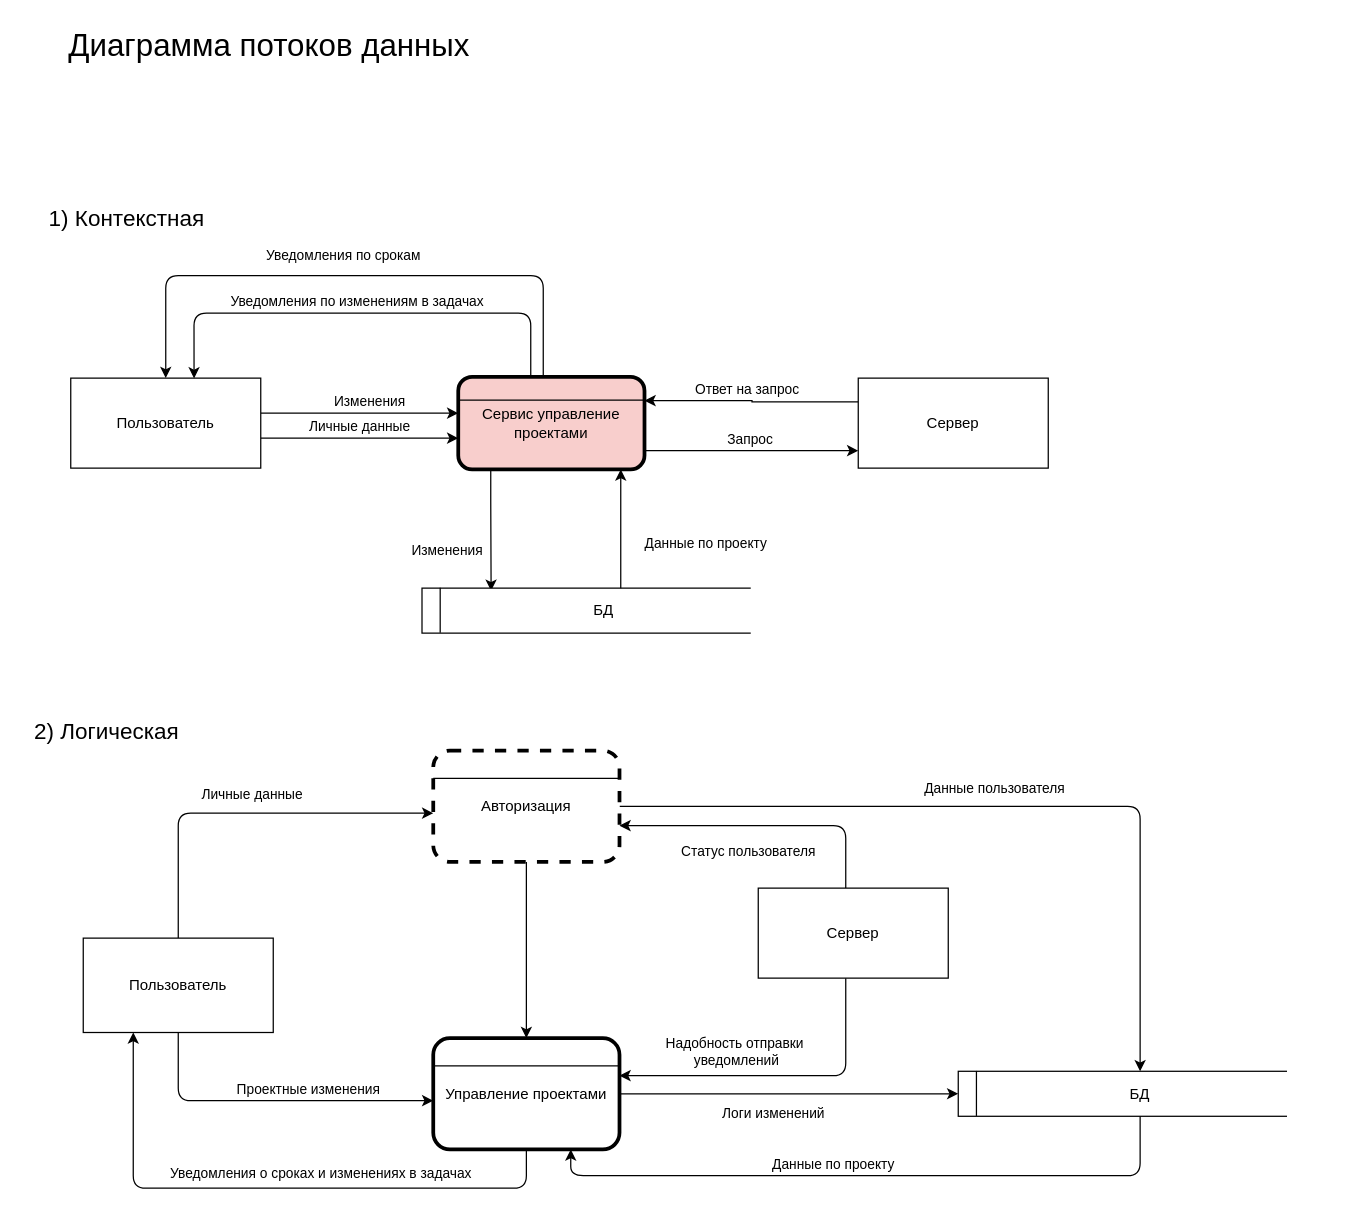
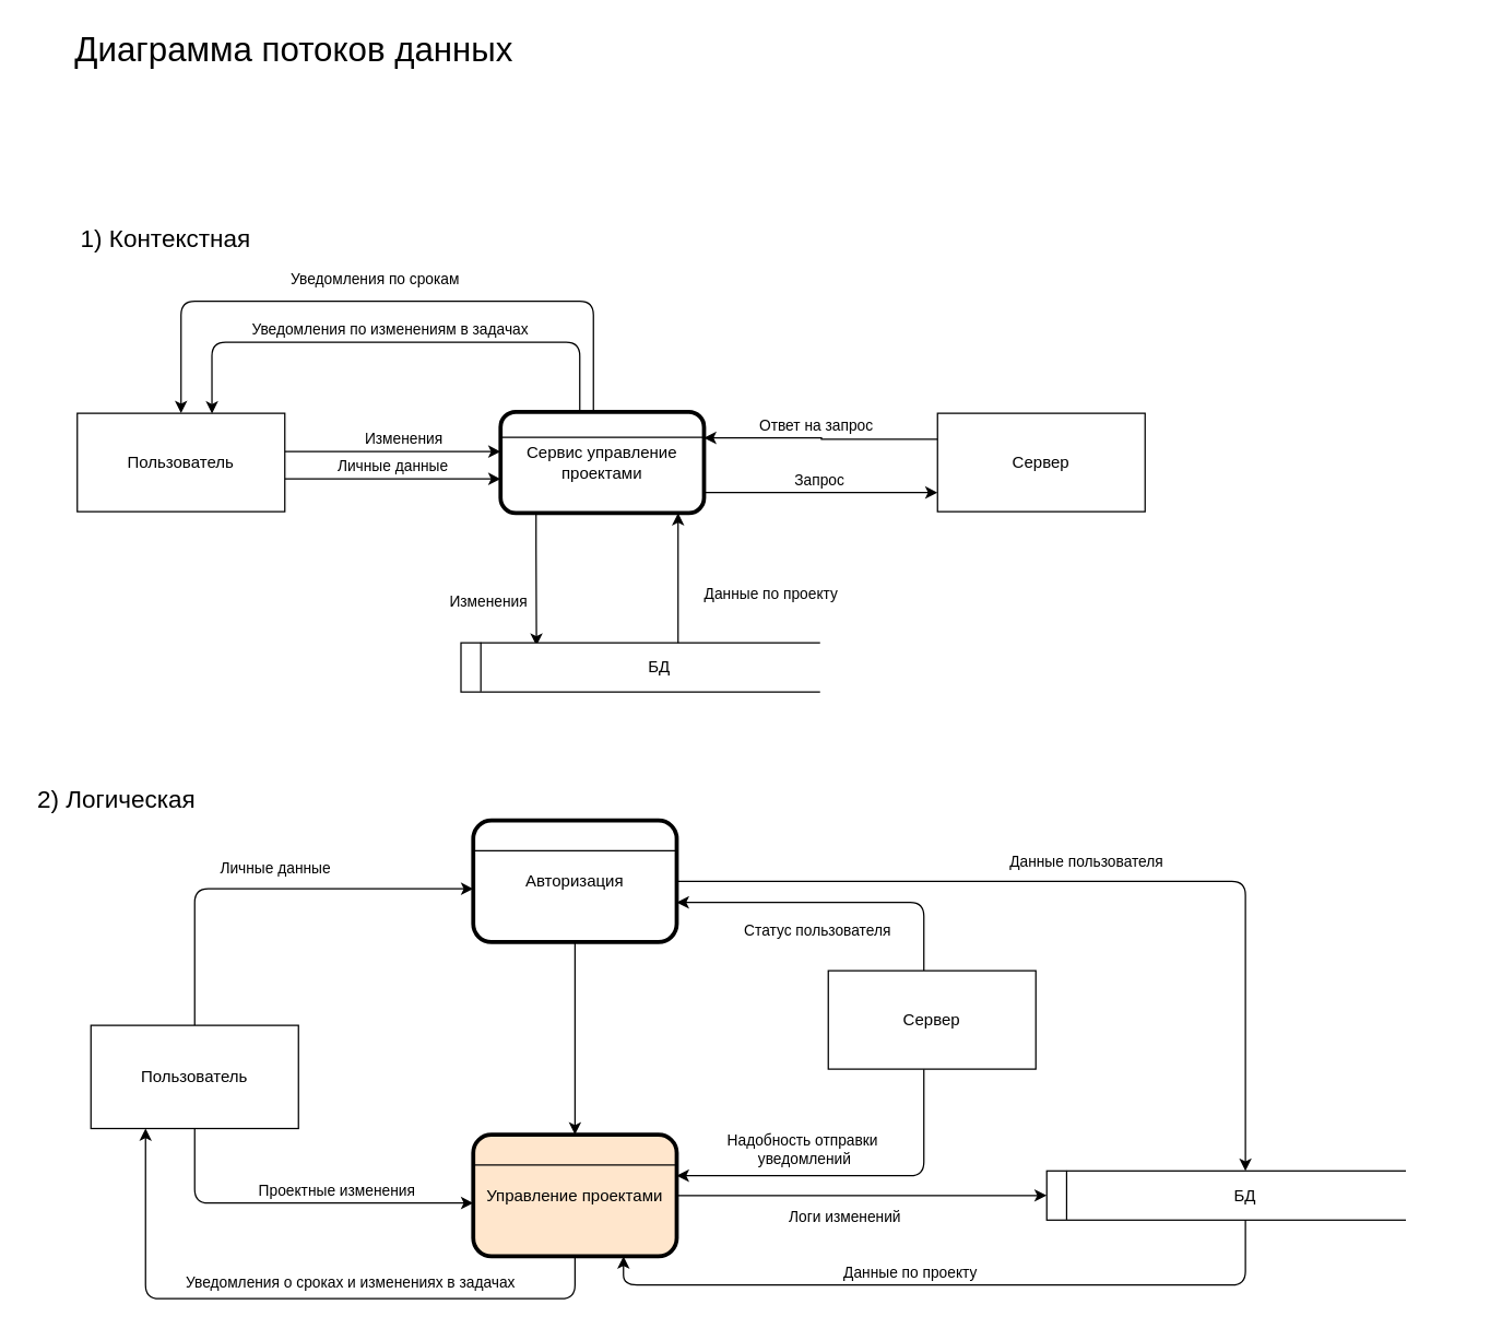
  <mxCell id="0" />
  <mxCell id="1" parent="0" />
  <mxCell id="2" style="edgeStyle=orthogonalEdgeStyle;rounded=1;orthogonalLoop=1;jettySize=auto;html=1;strokeColor=default;curved=0;" edge="1" parent="1" source="7" target="13"><mxGeometry relative="1" as="geometry"><Array as="points"><mxPoint x="434" y="220" /><mxPoint x="132" y="220" /></Array></mxGeometry></mxCell>
  <mxCell id="3" value="Уведомления по срокам" style="edgeLabel;html=1;align=center;verticalAlign=middle;resizable=0;points=[];" vertex="1" connectable="0" parent="2"><mxGeometry x="0.27" relative="1" as="geometry"><mxPoint x="53" y="-17" as="offset" /></mxGeometry></mxCell>
  <mxCell id="4" style="edgeStyle=orthogonalEdgeStyle;rounded=0;orthogonalLoop=1;jettySize=auto;html=1;entryX=0.19;entryY=0.06;entryDx=0;entryDy=0;entryPerimeter=0;" edge="1" parent="1" source="7" target="15"><mxGeometry relative="1" as="geometry"><Array as="points"><mxPoint x="392" y="400" /><mxPoint x="392" y="400" /></Array></mxGeometry></mxCell>
  <mxCell id="5" value="Изменения" style="edgeLabel;html=1;align=center;verticalAlign=middle;resizable=0;points=[];" vertex="1" connectable="0" parent="4"><mxGeometry x="-0.251" relative="1" as="geometry"><mxPoint x="-36" y="29" as="offset" /></mxGeometry></mxCell>
  <mxCell id="6" style="edgeStyle=orthogonalEdgeStyle;rounded=0;orthogonalLoop=1;jettySize=auto;html=1;" edge="1" parent="1" source="7" target="40"><mxGeometry relative="1" as="geometry"><Array as="points"><mxPoint x="596" y="360" /><mxPoint x="596" y="360" /></Array></mxGeometry></mxCell>
- <mxCell id="7" value="Сервис управление проектами" style="rounded=1;whiteSpace=wrap;html=1;strokeWidth=3;fillColor=#f8cecc;" vertex="1" parent="1"><mxGeometry x="366" y="301" width="149" height="74" as="geometry" /></mxCell>
+ <mxCell id="7" value="Сервис управление проектами" style="rounded=1;whiteSpace=wrap;html=1;strokeWidth=3;" vertex="1" parent="1"><mxGeometry x="366" y="301" width="149" height="74" as="geometry" /></mxCell>
  <mxCell id="8" value="" style="endArrow=none;html=1;rounded=0;exitX=0;exitY=0.25;exitDx=0;exitDy=0;entryX=1;entryY=0.25;entryDx=0;entryDy=0;strokeWidth=1;" edge="1" parent="1" source="7" target="7"><mxGeometry width="50" height="50" relative="1" as="geometry"><mxPoint x="13" y="-4" as="sourcePoint" /><mxPoint x="63" y="-54" as="targetPoint" /></mxGeometry></mxCell>
  <mxCell id="9" style="edgeStyle=orthogonalEdgeStyle;rounded=0;orthogonalLoop=1;jettySize=auto;html=1;" edge="1" parent="1" source="13" target="7"><mxGeometry relative="1" as="geometry"><Array as="points"><mxPoint x="286" y="330" /><mxPoint x="286" y="330" /></Array></mxGeometry></mxCell>
  <mxCell id="10" value="Изменения" style="edgeLabel;html=1;align=center;verticalAlign=middle;resizable=0;points=[];" vertex="1" connectable="0" parent="9"><mxGeometry x="-0.242" y="1" relative="1" as="geometry"><mxPoint x="26" y="-9" as="offset" /></mxGeometry></mxCell>
  <mxCell id="11" style="edgeStyle=orthogonalEdgeStyle;rounded=0;orthogonalLoop=1;jettySize=auto;html=1;" edge="1" parent="1" source="13" target="7"><mxGeometry relative="1" as="geometry"><Array as="points"><mxPoint x="286" y="350" /><mxPoint x="286" y="350" /></Array></mxGeometry></mxCell>
  <mxCell id="12" value="Личные данные" style="edgeLabel;html=1;align=center;verticalAlign=middle;resizable=0;points=[];" vertex="1" connectable="0" parent="11"><mxGeometry x="-0.15" relative="1" as="geometry"><mxPoint x="11" y="-10" as="offset" /></mxGeometry></mxCell>
  <mxCell id="13" value="Пользователь" style="rounded=0;whiteSpace=wrap;html=1;" vertex="1" parent="1"><mxGeometry x="56" y="302" width="152" height="72" as="geometry" /></mxCell>
  <mxCell id="14" value="" style="group" vertex="1" connectable="0" parent="1"><mxGeometry x="337" y="461" width="303" height="54" as="geometry" /></mxCell>
  <mxCell id="15" value="БД" style="rounded=0;whiteSpace=wrap;html=1;" vertex="1" parent="14"><mxGeometry y="9" width="291" height="36" as="geometry" /></mxCell>
  <mxCell id="16" value="" style="rounded=0;whiteSpace=wrap;html=1;strokeColor=none;" vertex="1" parent="14"><mxGeometry x="263" width="40" height="54" as="geometry" /></mxCell>
  <mxCell id="17" value="" style="endArrow=none;html=1;rounded=0;exitX=0.05;exitY=-0.008;exitDx=0;exitDy=0;exitPerimeter=0;entryX=0.05;entryY=0.992;entryDx=0;entryDy=0;entryPerimeter=0;" edge="1" parent="14" source="15" target="15"><mxGeometry width="50" height="50" relative="1" as="geometry"><mxPoint x="-6" y="-11" as="sourcePoint" /><mxPoint x="112" y="-154" as="targetPoint" /></mxGeometry></mxCell>
  <mxCell id="18" style="edgeStyle=orthogonalEdgeStyle;shape=connector;curved=0;rounded=1;orthogonalLoop=1;jettySize=auto;html=1;strokeColor=default;align=center;verticalAlign=middle;fontFamily=Helvetica;fontSize=11;fontColor=default;labelBackgroundColor=default;endArrow=classic;" edge="1" parent="1" source="15" target="7"><mxGeometry relative="1" as="geometry"><Array as="points"><mxPoint x="496" y="420" /><mxPoint x="496" y="420" /></Array></mxGeometry></mxCell>
  <mxCell id="19" value="Данные по проекту" style="edgeLabel;html=1;align=center;verticalAlign=middle;resizable=0;points=[];fontFamily=Helvetica;fontSize=11;fontColor=default;labelBackgroundColor=default;" vertex="1" connectable="0" parent="18"><mxGeometry x="-0.294" y="-1" relative="1" as="geometry"><mxPoint x="66" y="-3" as="offset" /></mxGeometry></mxCell>
  <mxCell id="20" style="edgeStyle=orthogonalEdgeStyle;rounded=1;orthogonalLoop=1;jettySize=auto;html=1;entryX=0.649;entryY=0.003;entryDx=0;entryDy=0;entryPerimeter=0;curved=0;" edge="1" parent="1" source="7" target="13"><mxGeometry relative="1" as="geometry"><Array as="points"><mxPoint x="424" y="250" /><mxPoint x="155" y="250" /></Array></mxGeometry></mxCell>
  <mxCell id="21" value="Уведомления по изменениям в задачах" style="edgeLabel;html=1;align=center;verticalAlign=middle;resizable=0;points=[];" vertex="1" connectable="0" parent="20"><mxGeometry x="0.122" y="-2" relative="1" as="geometry"><mxPoint x="18" y="-8" as="offset" /></mxGeometry></mxCell>
  <mxCell id="22" style="edgeStyle=orthogonalEdgeStyle;shape=connector;curved=0;rounded=1;orthogonalLoop=1;jettySize=auto;html=1;strokeColor=default;align=center;verticalAlign=middle;fontFamily=Helvetica;fontSize=11;fontColor=default;labelBackgroundColor=default;endArrow=classic;" edge="1" parent="1" source="26" target="32"><mxGeometry relative="1" as="geometry"><Array as="points"><mxPoint x="421" y="950" /><mxPoint x="106" y="950" /></Array></mxGeometry></mxCell>
  <mxCell id="23" value="Уведомления о сроках и изменениях в задачах" style="edgeLabel;html=1;align=center;verticalAlign=middle;resizable=0;points=[];fontFamily=Helvetica;fontSize=11;fontColor=default;labelBackgroundColor=default;" vertex="1" connectable="0" parent="22"><mxGeometry x="0.143" relative="1" as="geometry"><mxPoint x="73" y="-13" as="offset" /></mxGeometry></mxCell>
  <mxCell id="24" style="edgeStyle=orthogonalEdgeStyle;shape=connector;curved=0;rounded=1;orthogonalLoop=1;jettySize=auto;html=1;strokeColor=default;align=center;verticalAlign=middle;fontFamily=Helvetica;fontSize=11;fontColor=default;labelBackgroundColor=default;endArrow=classic;" edge="1" parent="1" source="26" target="34"><mxGeometry relative="1" as="geometry" /></mxCell>
  <mxCell id="25" value="Логи изменений" style="edgeLabel;html=1;align=center;verticalAlign=middle;resizable=0;points=[];fontFamily=Helvetica;fontSize=11;fontColor=default;labelBackgroundColor=default;" vertex="1" connectable="0" parent="24"><mxGeometry x="-0.269" y="-1" relative="1" as="geometry"><mxPoint x="23" y="14" as="offset" /></mxGeometry></mxCell>
- <mxCell id="26" value="Управление проектами" style="rounded=1;whiteSpace=wrap;html=1;strokeWidth=3;" vertex="1" parent="1"><mxGeometry x="346" y="830" width="149" height="89.06" as="geometry" /></mxCell>
+ <mxCell id="26" value="Управление проектами" style="rounded=1;whiteSpace=wrap;html=1;strokeWidth=3;fillColor=#ffe6cc;" vertex="1" parent="1"><mxGeometry x="346" y="830" width="149" height="89.06" as="geometry" /></mxCell>
  <mxCell id="27" value="" style="endArrow=none;html=1;rounded=0;exitX=0;exitY=0.25;exitDx=0;exitDy=0;entryX=1;entryY=0.25;entryDx=0;entryDy=0;strokeWidth=1;" edge="1" parent="1" source="26" target="26"><mxGeometry width="50" height="50" relative="1" as="geometry"><mxPoint x="322" y="426.94" as="sourcePoint" /><mxPoint x="372" y="376.94" as="targetPoint" /></mxGeometry></mxCell>
  <mxCell id="28" style="edgeStyle=orthogonalEdgeStyle;rounded=1;orthogonalLoop=1;jettySize=auto;html=1;curved=0;" edge="1" parent="1" source="32" target="44"><mxGeometry relative="1" as="geometry"><Array as="points"><mxPoint x="142" y="650" /></Array></mxGeometry></mxCell>
  <mxCell id="29" value="Личные данные" style="edgeLabel;html=1;align=center;verticalAlign=middle;resizable=0;points=[];" vertex="1" connectable="0" parent="28"><mxGeometry x="-0.228" y="2" relative="1" as="geometry"><mxPoint x="41" y="-14" as="offset" /></mxGeometry></mxCell>
  <mxCell id="30" style="edgeStyle=orthogonalEdgeStyle;shape=connector;curved=0;rounded=1;orthogonalLoop=1;jettySize=auto;html=1;strokeColor=default;align=center;verticalAlign=middle;fontFamily=Helvetica;fontSize=11;fontColor=default;labelBackgroundColor=default;endArrow=classic;" edge="1" parent="1" source="32" target="26"><mxGeometry relative="1" as="geometry"><Array as="points"><mxPoint x="142" y="880" /></Array></mxGeometry></mxCell>
  <mxCell id="31" value="Проектные изменения" style="edgeLabel;html=1;align=center;verticalAlign=middle;resizable=0;points=[];fontFamily=Helvetica;fontSize=11;fontColor=default;labelBackgroundColor=default;" vertex="1" connectable="0" parent="30"><mxGeometry x="0.079" y="-1" relative="1" as="geometry"><mxPoint x="19" y="-11" as="offset" /></mxGeometry></mxCell>
  <mxCell id="32" value="Пользователь" style="rounded=0;whiteSpace=wrap;html=1;" vertex="1" parent="1"><mxGeometry x="66" y="750" width="152" height="75.5" as="geometry" /></mxCell>
  <mxCell id="33" value="" style="group" vertex="1" connectable="0" parent="1"><mxGeometry x="766" y="847.53" width="303" height="54" as="geometry" /></mxCell>
  <mxCell id="34" value="БД" style="rounded=0;whiteSpace=wrap;html=1;" vertex="1" parent="33"><mxGeometry y="9" width="291" height="36" as="geometry" /></mxCell>
  <mxCell id="35" value="" style="rounded=0;whiteSpace=wrap;html=1;strokeColor=none;" vertex="1" parent="33"><mxGeometry x="263" width="40" height="54" as="geometry" /></mxCell>
  <mxCell id="36" value="" style="endArrow=none;html=1;rounded=0;exitX=0.05;exitY=-0.008;exitDx=0;exitDy=0;exitPerimeter=0;entryX=0.05;entryY=0.992;entryDx=0;entryDy=0;entryPerimeter=0;" edge="1" parent="33" source="34" target="34"><mxGeometry width="50" height="50" relative="1" as="geometry"><mxPoint x="-6" y="-11" as="sourcePoint" /><mxPoint x="112" y="-154" as="targetPoint" /></mxGeometry></mxCell>
  <mxCell id="37" style="edgeStyle=orthogonalEdgeStyle;rounded=0;orthogonalLoop=1;jettySize=auto;html=1;" edge="1" parent="1"><mxGeometry relative="1" as="geometry"><mxPoint x="686" y="320.966" as="sourcePoint" /><mxPoint x="515" y="320" as="targetPoint" /><Array as="points"><mxPoint x="601" y="320" /></Array></mxGeometry></mxCell>
  <mxCell id="38" value="Запрос&amp;nbsp;" style="edgeLabel;html=1;align=center;verticalAlign=middle;resizable=0;points=[];" vertex="1" connectable="0" parent="37"><mxGeometry x="0.242" y="2" relative="1" as="geometry"><mxPoint x="20" y="28" as="offset" /></mxGeometry></mxCell>
  <mxCell id="39" value="Ответ на запрос" style="edgeLabel;html=1;align=center;verticalAlign=middle;resizable=0;points=[];" vertex="1" connectable="0" parent="37"><mxGeometry x="0.201" y="-1" relative="1" as="geometry"><mxPoint x="12" y="-9" as="offset" /></mxGeometry></mxCell>
  <mxCell id="40" value="Сервер" style="rounded=0;whiteSpace=wrap;html=1;" vertex="1" parent="1"><mxGeometry x="686" y="302" width="152" height="72" as="geometry" /></mxCell>
  <mxCell id="41" style="edgeStyle=orthogonalEdgeStyle;shape=connector;curved=0;rounded=1;orthogonalLoop=1;jettySize=auto;html=1;strokeColor=default;align=center;verticalAlign=middle;fontFamily=Helvetica;fontSize=11;fontColor=default;labelBackgroundColor=default;endArrow=classic;" edge="1" parent="1" source="44" target="26"><mxGeometry relative="1" as="geometry" /></mxCell>
  <mxCell id="42" style="edgeStyle=orthogonalEdgeStyle;shape=connector;curved=0;rounded=1;orthogonalLoop=1;jettySize=auto;html=1;entryX=0.5;entryY=0;entryDx=0;entryDy=0;strokeColor=default;align=center;verticalAlign=middle;fontFamily=Helvetica;fontSize=11;fontColor=default;labelBackgroundColor=default;endArrow=classic;jumpStyle=arc;" edge="1" parent="1" source="44" target="34"><mxGeometry relative="1" as="geometry" /></mxCell>
  <mxCell id="43" value="Данные пользователя" style="edgeLabel;html=1;align=center;verticalAlign=middle;resizable=0;points=[];fontFamily=Helvetica;fontSize=11;fontColor=default;labelBackgroundColor=default;" vertex="1" connectable="0" parent="42"><mxGeometry x="-0.145" y="4" relative="1" as="geometry"><mxPoint x="30" y="-11" as="offset" /></mxGeometry></mxCell>
- <mxCell id="44" value="Авторизация" style="rounded=1;whiteSpace=wrap;html=1;strokeWidth=3;dashed=1;" vertex="1" parent="1"><mxGeometry x="346" y="600" width="149" height="89.06" as="geometry" /></mxCell>
+ <mxCell id="44" value="Авторизация" style="rounded=1;whiteSpace=wrap;html=1;strokeWidth=3;" vertex="1" parent="1"><mxGeometry x="346" y="600" width="149" height="89.06" as="geometry" /></mxCell>
  <mxCell id="45" value="" style="endArrow=none;html=1;rounded=0;exitX=0;exitY=0.25;exitDx=0;exitDy=0;entryX=1;entryY=0.25;entryDx=0;entryDy=0;strokeWidth=1;" edge="1" parent="1" source="44" target="44"><mxGeometry width="50" height="50" relative="1" as="geometry"><mxPoint x="333" y="255" as="sourcePoint" /><mxPoint x="383" y="205" as="targetPoint" /></mxGeometry></mxCell>
  <mxCell id="46" style="edgeStyle=orthogonalEdgeStyle;shape=connector;curved=0;rounded=1;orthogonalLoop=1;jettySize=auto;html=1;strokeColor=default;align=center;verticalAlign=middle;fontFamily=Helvetica;fontSize=11;fontColor=default;labelBackgroundColor=default;endArrow=classic;" edge="1" parent="1" source="50" target="44"><mxGeometry relative="1" as="geometry"><Array as="points"><mxPoint x="676" y="660" /></Array></mxGeometry></mxCell>
  <mxCell id="47" value="Статус пользователя" style="edgeLabel;html=1;align=center;verticalAlign=middle;resizable=0;points=[];fontFamily=Helvetica;fontSize=11;fontColor=default;labelBackgroundColor=default;" vertex="1" connectable="0" parent="46"><mxGeometry x="0.276" relative="1" as="geometry"><mxPoint x="18" y="20" as="offset" /></mxGeometry></mxCell>
  <mxCell id="48" style="edgeStyle=orthogonalEdgeStyle;shape=connector;curved=0;rounded=1;orthogonalLoop=1;jettySize=auto;html=1;strokeColor=default;align=center;verticalAlign=middle;fontFamily=Helvetica;fontSize=11;fontColor=default;labelBackgroundColor=default;endArrow=classic;jumpStyle=arc;" edge="1" parent="1" source="50" target="26"><mxGeometry relative="1" as="geometry"><Array as="points"><mxPoint x="676" y="860" /></Array></mxGeometry></mxCell>
  <mxCell id="49" value="Надобность отправки&lt;div&gt;&amp;nbsp;уведомлений&lt;/div&gt;" style="edgeLabel;html=1;align=center;verticalAlign=middle;resizable=0;points=[];fontFamily=Helvetica;fontSize=11;fontColor=default;labelBackgroundColor=default;" vertex="1" connectable="0" parent="48"><mxGeometry x="0.452" y="-2" relative="1" as="geometry"><mxPoint x="20" y="-18" as="offset" /></mxGeometry></mxCell>
  <mxCell id="50" value="Сервер" style="rounded=0;whiteSpace=wrap;html=1;" vertex="1" parent="1"><mxGeometry x="606" y="710" width="152" height="72" as="geometry" /></mxCell>
  <mxCell id="51" value="Диаграмма потоков данных" style="text;html=1;align=center;verticalAlign=middle;whiteSpace=wrap;rounded=0;fontFamily=Helvetica;fontSize=25;fontColor=default;labelBackgroundColor=default;" vertex="1" parent="1"><mxGeometry x="20" y="20" width="390" height="30" as="geometry" /></mxCell>
- <mxCell id="52" value="1) Контекстная" style="text;html=1;align=center;verticalAlign=middle;whiteSpace=wrap;rounded=0;fontFamily=Helvetica;fontSize=18;fontColor=default;labelBackgroundColor=default;" vertex="1" parent="1"><mxGeometry x="36" y="160" width="130" height="30" as="geometry" /></mxCell>
+ <mxCell id="52" value="1) Контекстная" style="text;html=1;align=center;verticalAlign=middle;whiteSpace=wrap;rounded=0;fontFamily=Helvetica;fontSize=18;fontColor=default;labelBackgroundColor=default;" vertex="1" parent="1"><mxGeometry x="56" y="160" width="130" height="30" as="geometry" /></mxCell>
  <mxCell id="53" value="2) Логическая" style="text;html=1;align=center;verticalAlign=middle;whiteSpace=wrap;rounded=0;fontFamily=Helvetica;fontSize=18;fontColor=default;labelBackgroundColor=default;" vertex="1" parent="1"><mxGeometry x="20" y="570" width="130" height="30" as="geometry" /></mxCell>
  <mxCell id="54" style="edgeStyle=orthogonalEdgeStyle;shape=connector;curved=0;rounded=1;orthogonalLoop=1;jettySize=auto;html=1;strokeColor=default;align=center;verticalAlign=middle;fontFamily=Helvetica;fontSize=11;fontColor=default;labelBackgroundColor=default;endArrow=classic;" edge="1" parent="1" source="34" target="26"><mxGeometry relative="1" as="geometry"><Array as="points"><mxPoint x="912" y="940" /><mxPoint x="456" y="940" /></Array></mxGeometry></mxCell>
  <mxCell id="55" value="Данные по проекту" style="edgeLabel;html=1;align=center;verticalAlign=middle;resizable=0;points=[];fontFamily=Helvetica;fontSize=11;fontColor=default;labelBackgroundColor=default;" vertex="1" connectable="0" parent="54"><mxGeometry x="0.35" y="-1" relative="1" as="geometry"><mxPoint x="61" y="-9" as="offset" /></mxGeometry></mxCell>
